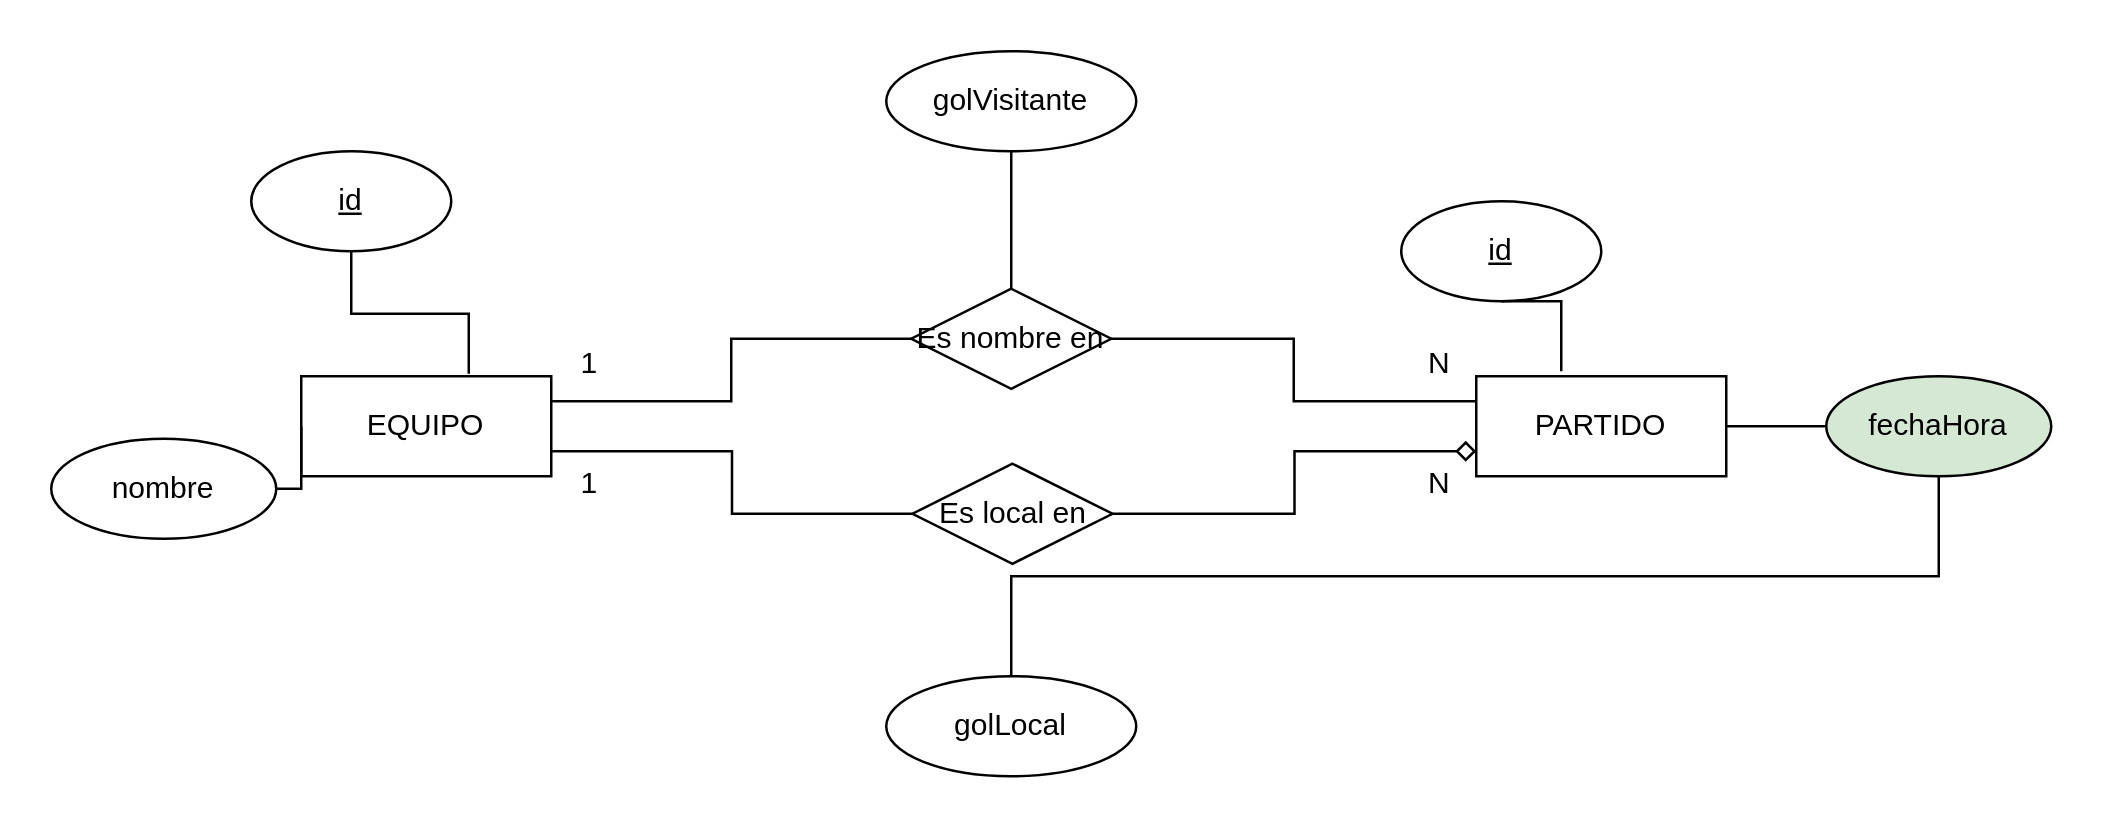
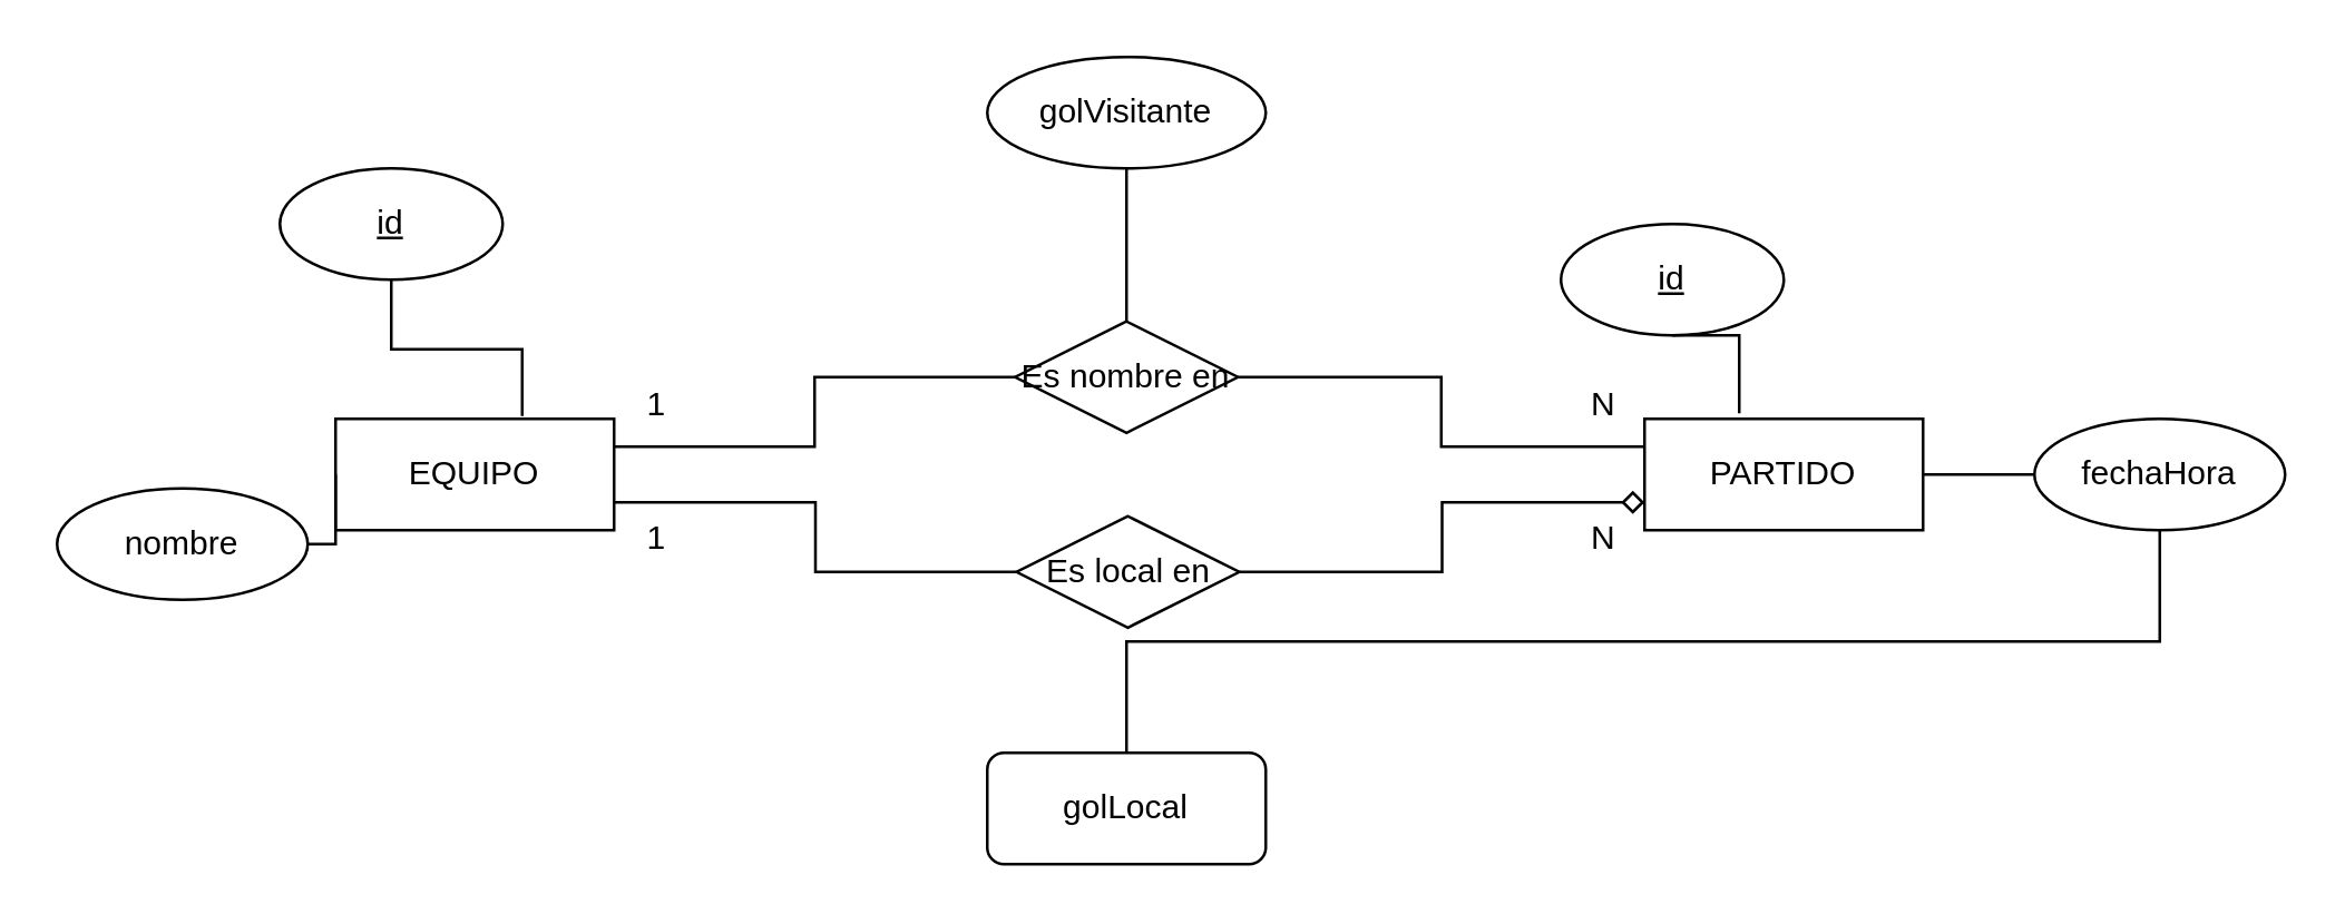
  <mxCell id="0" />
  <mxCell id="1" parent="0" />
  <mxCell id="2" value="PARTIDO" style="whiteSpace=wrap;html=1;align=center;" vertex="1" parent="1"><mxGeometry x="590" y="150" width="100" height="40" as="geometry" /></mxCell>
  <mxCell id="3" value="EQUIPO" style="whiteSpace=wrap;html=1;align=center;" vertex="1" parent="1"><mxGeometry x="120" y="150" width="100" height="40" as="geometry" /></mxCell>
  <mxCell id="4" value="id" style="ellipse;whiteSpace=wrap;html=1;align=center;fontStyle=4;" vertex="1" parent="1"><mxGeometry x="100" y="60" width="80" height="40" as="geometry" /></mxCell>
  <mxCell id="5" style="edgeStyle=orthogonalEdgeStyle;rounded=0;orthogonalLoop=1;jettySize=auto;html=1;exitX=1;exitY=0.5;exitDx=0;exitDy=0;entryX=0;entryY=0.5;entryDx=0;entryDy=0;endArrow=none;endFill=0;" edge="1" parent="1" source="6" target="3"><mxGeometry relative="1" as="geometry" /></mxCell>
  <mxCell id="6" value="nombre" style="ellipse;whiteSpace=wrap;html=1;align=center;" vertex="1" parent="1"><mxGeometry x="20" y="175" width="90" height="40" as="geometry" /></mxCell>
  <mxCell id="7" style="edgeStyle=orthogonalEdgeStyle;rounded=0;orthogonalLoop=1;jettySize=auto;html=1;exitX=0.5;exitY=1;exitDx=0;exitDy=0;entryX=0.67;entryY=-0.025;entryDx=0;entryDy=0;entryPerimeter=0;endArrow=none;endFill=0;" edge="1" parent="1" source="4" target="3"><mxGeometry relative="1" as="geometry" /></mxCell>
  <mxCell id="8" value="id" style="ellipse;whiteSpace=wrap;html=1;align=center;fontStyle=4;" vertex="1" parent="1"><mxGeometry x="560" y="80" width="80" height="40" as="geometry" /></mxCell>
  <mxCell id="9" style="edgeStyle=orthogonalEdgeStyle;rounded=0;orthogonalLoop=1;jettySize=auto;html=1;exitX=0;exitY=0.5;exitDx=0;exitDy=0;entryX=1;entryY=0.5;entryDx=0;entryDy=0;endArrow=none;endFill=0;" edge="1" parent="1" source="10" target="2"><mxGeometry relative="1" as="geometry" /></mxCell>
- <mxCell id="10" value="fechaHora" style="ellipse;whiteSpace=wrap;html=1;align=center;fillColor=#d5e8d4;" vertex="1" parent="1"><mxGeometry x="730" y="150" width="90" height="40" as="geometry" /></mxCell>
+ <mxCell id="10" value="fechaHora" style="ellipse;whiteSpace=wrap;html=1;align=center;" vertex="1" parent="1"><mxGeometry x="730" y="150" width="90" height="40" as="geometry" /></mxCell>
  <mxCell id="11" style="edgeStyle=orthogonalEdgeStyle;rounded=0;orthogonalLoop=1;jettySize=auto;html=1;exitX=0.5;exitY=1;exitDx=0;exitDy=0;entryX=0.34;entryY=-0.05;entryDx=0;entryDy=0;entryPerimeter=0;endArrow=none;endFill=0;" edge="1" parent="1" source="8" target="2"><mxGeometry relative="1" as="geometry" /></mxCell>
  <mxCell id="12" style="edgeStyle=orthogonalEdgeStyle;rounded=0;orthogonalLoop=1;jettySize=auto;html=1;exitX=0;exitY=0.5;exitDx=0;exitDy=0;entryX=1;entryY=0.25;entryDx=0;entryDy=0;endArrow=none;endFill=0;" edge="1" parent="1" source="14" target="3"><mxGeometry relative="1" as="geometry" /></mxCell>
  <mxCell id="13" style="edgeStyle=orthogonalEdgeStyle;rounded=0;orthogonalLoop=1;jettySize=auto;html=1;exitX=1;exitY=0.5;exitDx=0;exitDy=0;entryX=0;entryY=0.25;entryDx=0;entryDy=0;endArrow=none;endFill=0;" edge="1" parent="1" source="14" target="2"><mxGeometry relative="1" as="geometry" /></mxCell>
  <mxCell id="14" value="Es nombre en" style="shape=rhombus;perimeter=rhombusPerimeter;whiteSpace=wrap;html=1;align=center;" vertex="1" parent="1"><mxGeometry x="364" y="115" width="80" height="40" as="geometry" /></mxCell>
  <mxCell id="15" style="edgeStyle=orthogonalEdgeStyle;rounded=0;orthogonalLoop=1;jettySize=auto;html=1;exitX=0;exitY=0.5;exitDx=0;exitDy=0;entryX=1;entryY=0.75;entryDx=0;entryDy=0;endArrow=none;endFill=0;" edge="1" parent="1" source="17" target="3"><mxGeometry relative="1" as="geometry" /></mxCell>
  <mxCell id="16" style="edgeStyle=orthogonalEdgeStyle;rounded=0;orthogonalLoop=1;jettySize=auto;html=1;exitX=1;exitY=0.5;exitDx=0;exitDy=0;entryX=0;entryY=0.75;entryDx=0;entryDy=0;endArrow=diamond;endFill=0;" edge="1" parent="1" source="17" target="2"><mxGeometry relative="1" as="geometry" /></mxCell>
  <mxCell id="17" value="Es local en" style="shape=rhombus;perimeter=rhombusPerimeter;whiteSpace=wrap;html=1;align=center;" vertex="1" parent="1"><mxGeometry x="364.5" y="185" width="80" height="40" as="geometry" /></mxCell>
  <mxCell id="18" style="edgeStyle=orthogonalEdgeStyle;rounded=0;orthogonalLoop=1;jettySize=auto;html=1;exitX=0.5;exitY=0;exitDx=0;exitDy=0;endArrow=none;endFill=0;" edge="1" parent="1" source="19" target="10"><mxGeometry relative="1" as="geometry" /></mxCell>
- <mxCell id="19" value="golLocal" style="ellipse;whiteSpace=wrap;html=1;align=center;" vertex="1" parent="1"><mxGeometry x="354" y="270" width="100" height="40" as="geometry" /></mxCell>
+ <mxCell id="19" value="golLocal" style="whiteSpace=wrap;html=1;align=center;rounded=1;" vertex="1" parent="1"><mxGeometry x="354" y="270" width="100" height="40" as="geometry" /></mxCell>
  <mxCell id="20" style="edgeStyle=orthogonalEdgeStyle;rounded=0;orthogonalLoop=1;jettySize=auto;html=1;exitX=0.5;exitY=1;exitDx=0;exitDy=0;entryX=0.5;entryY=0;entryDx=0;entryDy=0;endArrow=none;endFill=0;" edge="1" parent="1" source="21" target="14"><mxGeometry relative="1" as="geometry" /></mxCell>
  <mxCell id="21" value="golVisitante" style="ellipse;whiteSpace=wrap;html=1;align=center;" vertex="1" parent="1"><mxGeometry x="354" y="20" width="100" height="40" as="geometry" /></mxCell>
  <mxCell id="22" value="N" style="text;html=1;align=center;verticalAlign=middle;resizable=0;points=[];autosize=1;strokeColor=none;fillColor=none;" vertex="1" parent="1"><mxGeometry x="560" y="130" width="30" height="30" as="geometry" /></mxCell>
  <mxCell id="23" value="N" style="text;html=1;align=center;verticalAlign=middle;resizable=0;points=[];autosize=1;strokeColor=none;fillColor=none;" vertex="1" parent="1"><mxGeometry x="560" y="178" width="30" height="30" as="geometry" /></mxCell>
  <mxCell id="24" value="1" style="text;html=1;align=center;verticalAlign=middle;resizable=0;points=[];autosize=1;strokeColor=none;fillColor=none;" vertex="1" parent="1"><mxGeometry x="220" y="130" width="30" height="30" as="geometry" /></mxCell>
  <mxCell id="25" value="1" style="text;html=1;align=center;verticalAlign=middle;resizable=0;points=[];autosize=1;strokeColor=none;fillColor=none;" vertex="1" parent="1"><mxGeometry x="220" y="178" width="30" height="30" as="geometry" /></mxCell>
